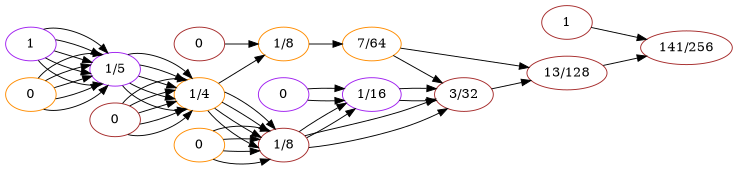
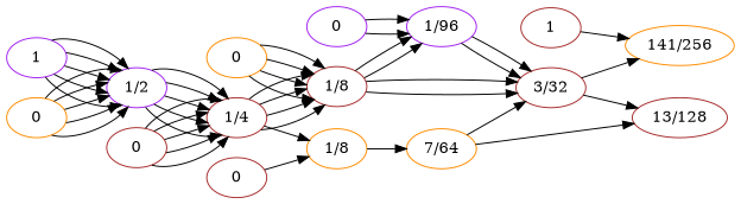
  digraph {
    rankdir=LR
    node [color=brown]
-   n1 [label="141/256"]
+   n1 [color=darkorange label="141/256"]
    n2 [label=1]
    n3 [label="13/128"]
    n4 [color=darkorange label="7/64"]
    n5 [label="3/32"]
    n6 [color=darkorange label="1/8"]
-   n7 [color=darkorange label="1/4"]
+   n7 [label="1/4"]
    n8 [label="1/8"]
-   n9 [color=purple label="1/16"]
-   n10 [color=purple label="1/5"]
+   n9 [color=purple label="1/96"]
+   n10 [color=purple label="1/2"]
    n11 [color=purple label=1]
    n12 [color=darkorange label=0]
    n13 [label=0]
    n14 [label=0]
    n15 [color=darkorange label=0]
    n16 [color=purple label=0]
    n2 -> n1
-   n3 -> n1
+   n5 -> n1
    n4 -> n3
    n4 -> n5
    n5 -> n3
    n6 -> n4
    n7 -> n6
    n7 -> n8
    n7 -> n8
    n7 -> n8
    n7 -> n8
    n8 -> n5
    n8 -> n5
    n8 -> n9
    n8 -> n9
    n9 -> n5
    n9 -> n5
    n10 -> n7
    n10 -> n7
    n10 -> n7
    n10 -> n7
    n10 -> n7
    n11 -> n10
    n11 -> n10
    n11 -> n10
    n11 -> n10
    n11 -> n10
    n12 -> n10
    n12 -> n10
    n12 -> n10
    n12 -> n10
    n12 -> n10
    n13 -> n7
    n13 -> n7
    n13 -> n7
    n13 -> n7
    n13 -> n7
    n14 -> n6
    n15 -> n8
    n15 -> n8
    n15 -> n8
    n15 -> n8
    n16 -> n9
    n16 -> n9
  }
